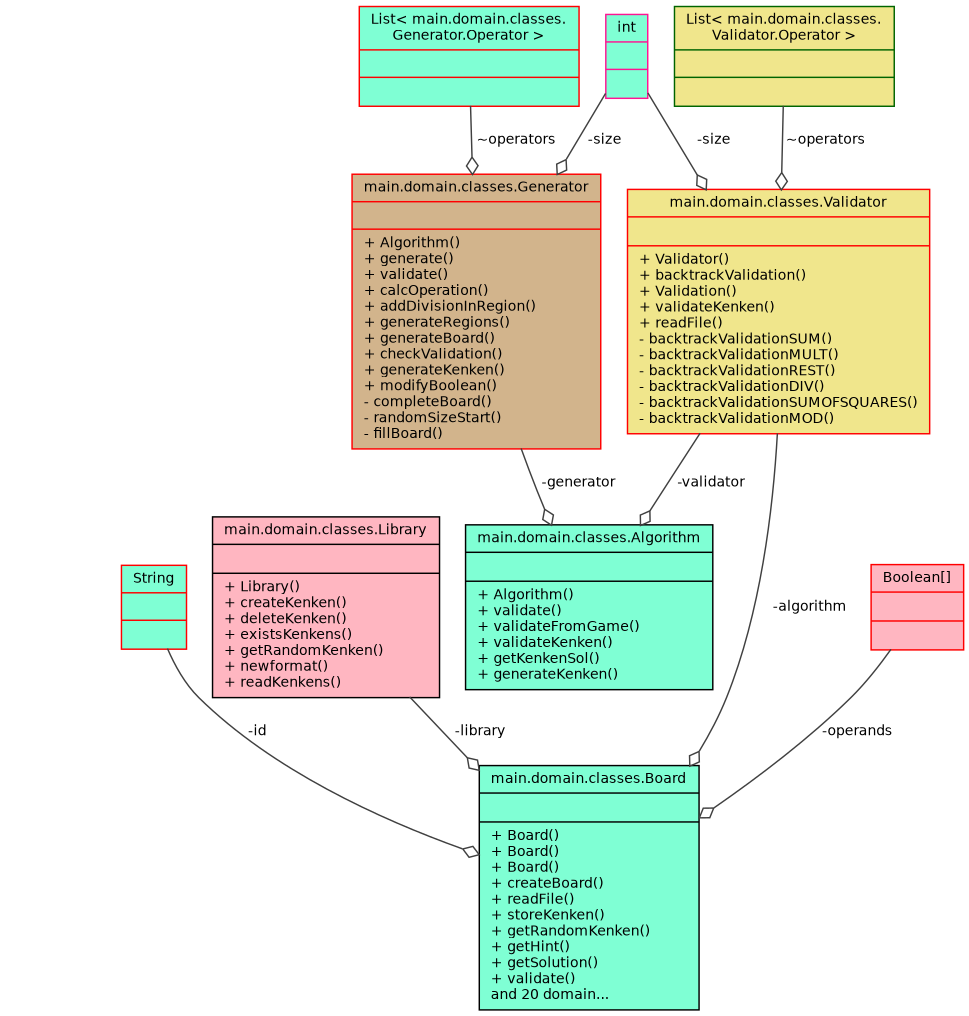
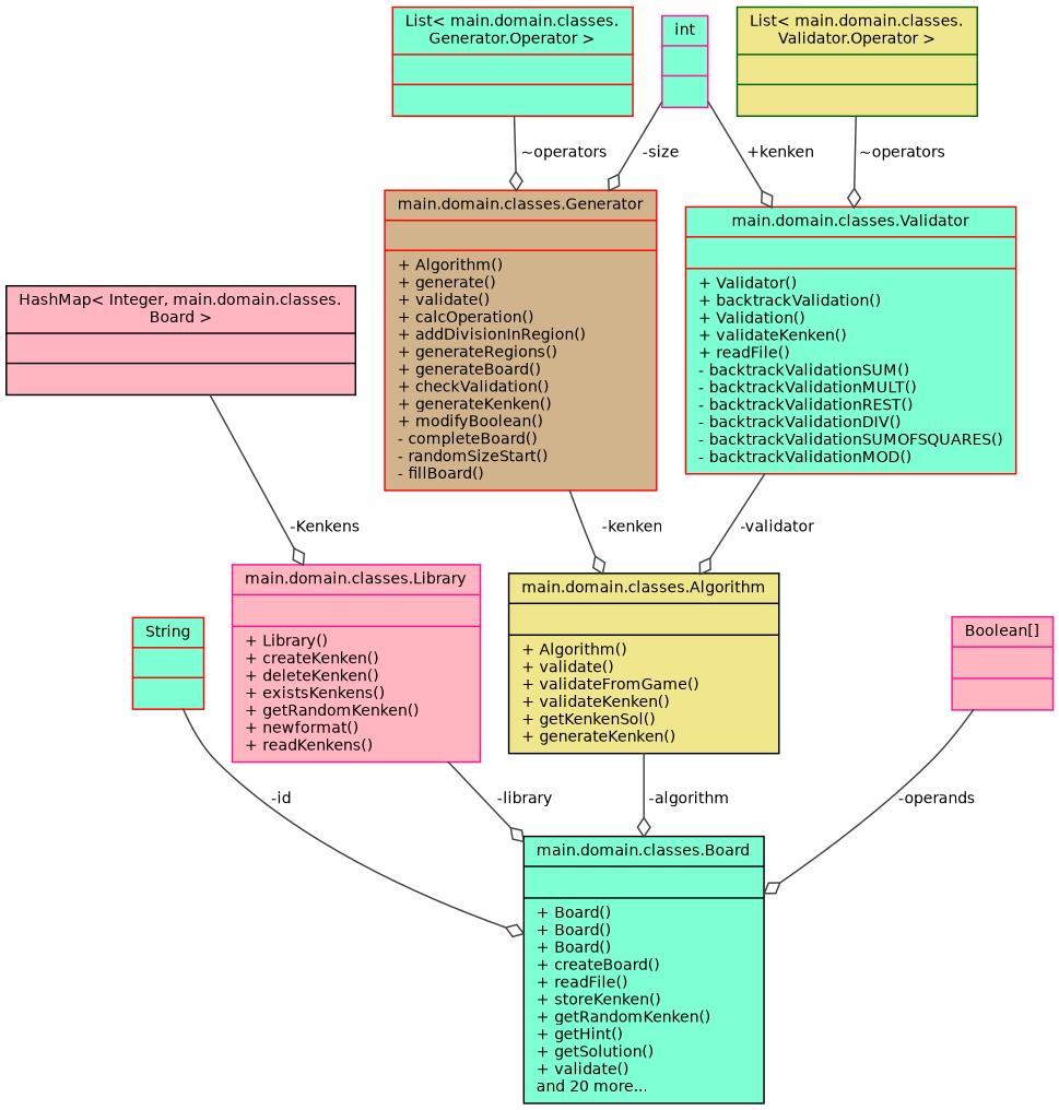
  digraph {
    node [color=red fillcolor=aquamarine fontname=Helvetica fontsize=10 shape=record style=filled]
    edge [arrowhead=odiamond color=grey25 fontname=Helvetica fontsize=10 labelfontname=Helvetica labelfontsize=10 style=solid]
-   n1 [color=black fontcolor=black height=0.2 label="{main.domain.classes.Board\n||+ Board()\l+ Board()\l+ Board()\l+ createBoard()\l+ readFile()\l+ storeKenken()\l+ getRandomKenken()\l+ getHint()\l+ getSolution()\l+ validate()\land 20 domain...\l}" width=0.4]
+   n1 [color=black fontcolor=black height=0.2 label="{main.domain.classes.Board\n||+ Board()\l+ Board()\l+ Board()\l+ createBoard()\l+ readFile()\l+ storeKenken()\l+ getRandomKenken()\l+ getHint()\l+ getSolution()\l+ validate()\land 20 more...\l}" width=0.4]
    n2 [height=0.2 label="{String\n||}" width=0.4]
-   n3 [color=black fillcolor=lightpink height=0.2 label="{main.domain.classes.Library\n||+ Library()\l+ createKenken()\l+ deleteKenken()\l+ existsKenkens()\l+ getRandomKenken()\l+ newformat()\l+ readKenkens()\l}" width=0.4]
+   n3 [color=deeppink fillcolor=lightpink height=0.2 label="{main.domain.classes.Library\n||+ Library()\l+ createKenken()\l+ deleteKenken()\l+ existsKenkens()\l+ getRandomKenken()\l+ newformat()\l+ readKenkens()\l}" width=0.4]
+   n4 [color=black fillcolor=lightpink height=0.2 label="{HashMap\< Integer, main.domain.classes.\lBoard \>\n||}" width=0.4]
    n5 [color=deeppink height=0.2 label="{int\n||}" width=0.4]
-   n6 [fillcolor=khaki height=0.2 label="{main.domain.classes.Validator\n||+ Validator()\l+ backtrackValidation()\l+ Validation()\l+ validateKenken()\l+ readFile()\l- backtrackValidationSUM()\l- backtrackValidationMULT()\l- backtrackValidationREST()\l- backtrackValidationDIV()\l- backtrackValidationSUMOFSQUARES()\l- backtrackValidationMOD()\l}" width=0.4]
+   n6 [height=0.2 label="{main.domain.classes.Validator\n||+ Validator()\l+ backtrackValidation()\l+ Validation()\l+ validateKenken()\l+ readFile()\l- backtrackValidationSUM()\l- backtrackValidationMULT()\l- backtrackValidationREST()\l- backtrackValidationDIV()\l- backtrackValidationSUMOFSQUARES()\l- backtrackValidationMOD()\l}" width=0.4]
    n7 [fillcolor=tan height=0.2 label="{main.domain.classes.Generator\n||+ Algorithm()\l+ generate()\l+ validate()\l+ calcOperation()\l+ addDivisionInRegion()\l+ generateRegions()\l+ generateBoard()\l+ checkValidation()\l+ generateKenken()\l+ modifyBoolean()\l- completeBoard()\l- randomSizeStart()\l- fillBoard()\l}" width=0.4]
-   n8 [color=black height=0.2 label="{main.domain.classes.Algorithm\n||+ Algorithm()\l+ validate()\l+ validateFromGame()\l+ validateKenken()\l+ getKenkenSol()\l+ generateKenken()\l}" width=0.4]
-   n9 [fillcolor=lightpink height=0.2 label="{Boolean[]\n||}" width=0.4]
+   n8 [color=black fillcolor=khaki height=0.2 label="{main.domain.classes.Algorithm\n||+ Algorithm()\l+ validate()\l+ validateFromGame()\l+ validateKenken()\l+ getKenkenSol()\l+ generateKenken()\l}" width=0.4]
+   n9 [color=deeppink fillcolor=lightpink height=0.2 label="{Boolean[]\n||}" width=0.4]
    n10 [color=darkgreen fillcolor=khaki height=0.2 label="{List\< main.domain.classes.\lValidator.Operator \>\n||}" width=0.4]
    n11 [height=0.2 label="{List\< main.domain.classes.\lGenerator.Operator \>\n||}" width=0.4]
    n2 -> n1 [label=" -id"]
    n3 -> n1 [label=" -library"]
-   n5 -> n6 [label=" -size"]
+   n4 -> n3 [label=" -Kenkens"]
+   n5 -> n6 [label=" +kenken"]
    n5 -> n7 [label=" -size"]
    n6 -> n8 [label=" -validator"]
-   n7 -> n8 [label=" -generator"]
-   n6 -> n1 [label=" -algorithm"]
+   n7 -> n8 [label=" -kenken"]
+   n8 -> n1 [label=" -algorithm"]
    n9 -> n1 [label=" -operands"]
    n10 -> n6 [label=" ~operators"]
    n11 -> n7 [label=" ~operators"]
  }
